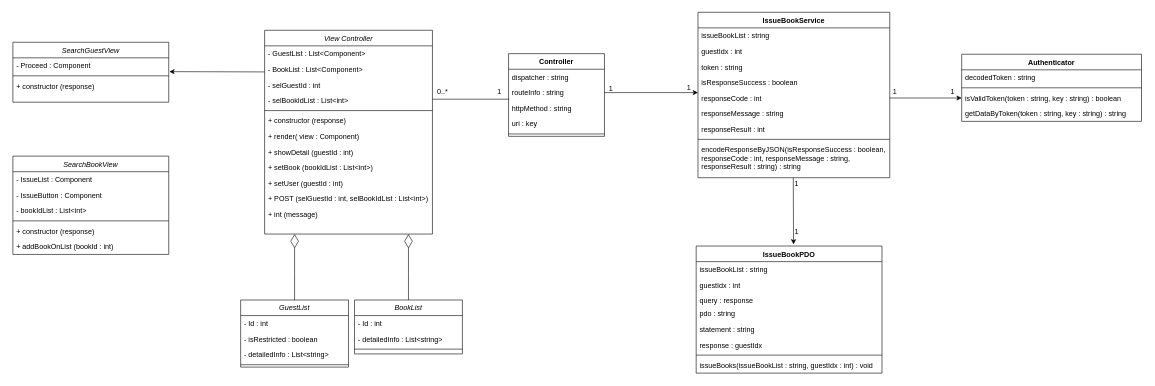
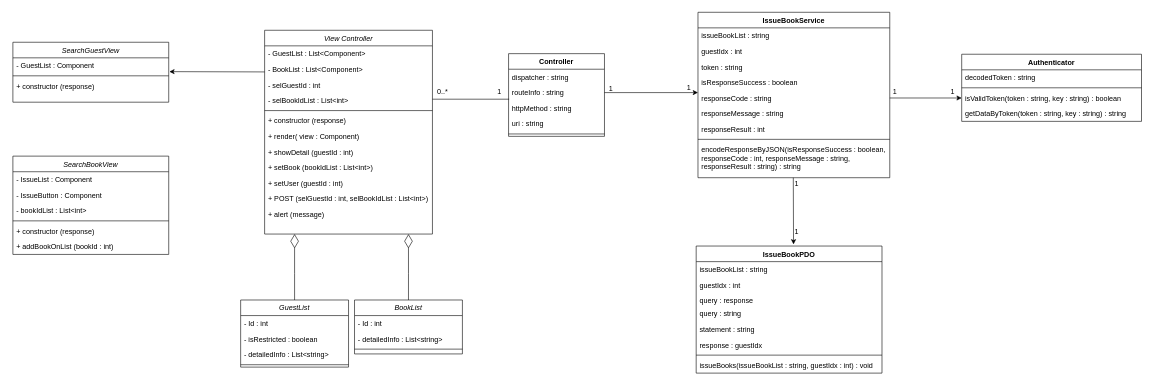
  <mxCell id="0" />
  <mxCell id="1" parent="0" />
  <mxCell id="2" value="View Controller" style="swimlane;fontStyle=2;align=center;verticalAlign=top;childLayout=stackLayout;horizontal=1;startSize=26;horizontalStack=0;resizeParent=1;resizeLast=0;collapsible=1;marginBottom=0;rounded=0;shadow=0;strokeWidth=1;" parent="1" vertex="1"><mxGeometry x="440" y="50" width="280" height="340" as="geometry"><mxRectangle x="230" y="140" width="160" height="26" as="alternateBounds" /></mxGeometry></mxCell>
  <mxCell id="3" value="- GuestList : List&lt;Component&gt;" style="text;align=left;verticalAlign=top;spacingLeft=4;spacingRight=4;overflow=hidden;rotatable=0;points=[[0,0.5],[1,0.5]];portConstraint=eastwest;rounded=0;shadow=0;html=0;" parent="2" vertex="1"><mxGeometry y="26" width="280" height="26" as="geometry" /></mxCell>
  <mxCell id="4" value="- BookList : List&lt;Component&gt;" style="text;align=left;verticalAlign=top;spacingLeft=4;spacingRight=4;overflow=hidden;rotatable=0;points=[[0,0.5],[1,0.5]];portConstraint=eastwest;rounded=0;shadow=0;html=0;" parent="2" vertex="1"><mxGeometry y="52" width="280" height="26" as="geometry" /></mxCell>
  <mxCell id="5" value="- selGuestId : int" style="text;align=left;verticalAlign=top;spacingLeft=4;spacingRight=4;overflow=hidden;rotatable=0;points=[[0,0.5],[1,0.5]];portConstraint=eastwest;rounded=0;shadow=0;html=0;" parent="2" vertex="1"><mxGeometry y="78" width="280" height="26" as="geometry" /></mxCell>
  <mxCell id="6" value="- selBookIdList : List&lt;int&gt;" style="text;align=left;verticalAlign=top;spacingLeft=4;spacingRight=4;overflow=hidden;rotatable=0;points=[[0,0.5],[1,0.5]];portConstraint=eastwest;rounded=0;shadow=0;html=0;" parent="2" vertex="1"><mxGeometry y="104" width="280" height="26" as="geometry" /></mxCell>
  <mxCell id="7" value="" style="line;html=1;strokeWidth=1;align=left;verticalAlign=middle;spacingTop=-1;spacingLeft=3;spacingRight=3;rotatable=0;labelPosition=right;points=[];portConstraint=eastwest;" parent="2" vertex="1"><mxGeometry y="130" width="280" height="8" as="geometry" /></mxCell>
  <mxCell id="8" value="+ constructor (response)" style="text;align=left;verticalAlign=top;spacingLeft=4;spacingRight=4;overflow=hidden;rotatable=0;points=[[0,0.5],[1,0.5]];portConstraint=eastwest;rounded=0;shadow=0;html=0;" parent="2" vertex="1"><mxGeometry y="138" width="280" height="26" as="geometry" /></mxCell>
  <mxCell id="9" value="+ render( view : Component)" style="text;align=left;verticalAlign=top;spacingLeft=4;spacingRight=4;overflow=hidden;rotatable=0;points=[[0,0.5],[1,0.5]];portConstraint=eastwest;rounded=0;shadow=0;html=0;" parent="2" vertex="1"><mxGeometry y="164" width="280" height="26" as="geometry" /></mxCell>
  <mxCell id="10" value="+ showDetail (guestId : int)" style="text;align=left;verticalAlign=top;spacingLeft=4;spacingRight=4;overflow=hidden;rotatable=0;points=[[0,0.5],[1,0.5]];portConstraint=eastwest;rounded=0;shadow=0;html=0;" parent="2" vertex="1"><mxGeometry y="190" width="280" height="26" as="geometry" /></mxCell>
  <mxCell id="11" value="+ setBook (bookIdList : List&lt;int&gt;)" style="text;align=left;verticalAlign=top;spacingLeft=4;spacingRight=4;overflow=hidden;rotatable=0;points=[[0,0.5],[1,0.5]];portConstraint=eastwest;rounded=0;shadow=0;html=0;" parent="2" vertex="1"><mxGeometry y="216" width="280" height="26" as="geometry" /></mxCell>
  <mxCell id="12" value="+ setUser (guestId : int)" style="text;align=left;verticalAlign=top;spacingLeft=4;spacingRight=4;overflow=hidden;rotatable=0;points=[[0,0.5],[1,0.5]];portConstraint=eastwest;rounded=0;shadow=0;html=0;" parent="2" vertex="1"><mxGeometry y="242" width="280" height="26" as="geometry" /></mxCell>
  <mxCell id="13" value="+ POST (selGuestId : int, selBookIdList : List&lt;int&gt;)" style="text;align=left;verticalAlign=top;spacingLeft=4;spacingRight=4;overflow=hidden;rotatable=0;points=[[0,0.5],[1,0.5]];portConstraint=eastwest;rounded=0;shadow=0;html=0;" parent="2" vertex="1"><mxGeometry y="268" width="280" height="26" as="geometry" /></mxCell>
- <mxCell id="14" value="+ int (message)" style="text;align=left;verticalAlign=top;spacingLeft=4;spacingRight=4;overflow=hidden;rotatable=0;points=[[0,0.5],[1,0.5]];portConstraint=eastwest;rounded=0;shadow=0;html=0;" parent="2" vertex="1"><mxGeometry y="294" width="280" height="26" as="geometry" /></mxCell>
+ <mxCell id="14" value="+ alert (message)" style="text;align=left;verticalAlign=top;spacingLeft=4;spacingRight=4;overflow=hidden;rotatable=0;points=[[0,0.5],[1,0.5]];portConstraint=eastwest;rounded=0;shadow=0;html=0;" parent="2" vertex="1"><mxGeometry y="294" width="280" height="26" as="geometry" /></mxCell>
  <mxCell id="15" value="SearchGuestView" style="swimlane;fontStyle=2;align=center;verticalAlign=top;childLayout=stackLayout;horizontal=1;startSize=26;horizontalStack=0;resizeParent=1;resizeLast=0;collapsible=1;marginBottom=0;rounded=0;shadow=0;strokeWidth=1;" parent="1" vertex="1"><mxGeometry x="20" y="70" width="260" height="100" as="geometry"><mxRectangle x="230" y="140" width="160" height="26" as="alternateBounds" /></mxGeometry></mxCell>
- <mxCell id="16" value="- Proceed : Component" style="text;align=left;verticalAlign=top;spacingLeft=4;spacingRight=4;overflow=hidden;rotatable=0;points=[[0,0.5],[1,0.5]];portConstraint=eastwest;rounded=0;shadow=0;html=0;" parent="15" vertex="1"><mxGeometry y="26" width="260" height="26" as="geometry" /></mxCell>
+ <mxCell id="16" value="- GuestList : Component" style="text;align=left;verticalAlign=top;spacingLeft=4;spacingRight=4;overflow=hidden;rotatable=0;points=[[0,0.5],[1,0.5]];portConstraint=eastwest;rounded=0;shadow=0;html=0;" parent="15" vertex="1"><mxGeometry y="26" width="260" height="26" as="geometry" /></mxCell>
  <mxCell id="17" value="" style="line;html=1;strokeWidth=1;align=left;verticalAlign=middle;spacingTop=-1;spacingLeft=3;spacingRight=3;rotatable=0;labelPosition=right;points=[];portConstraint=eastwest;" parent="15" vertex="1"><mxGeometry y="52" width="260" height="8" as="geometry" /></mxCell>
  <mxCell id="18" value="+ constructor (response)" style="text;align=left;verticalAlign=top;spacingLeft=4;spacingRight=4;overflow=hidden;rotatable=0;points=[[0,0.5],[1,0.5]];portConstraint=eastwest;rounded=0;shadow=0;html=0;" parent="15" vertex="1"><mxGeometry y="60" width="260" height="26" as="geometry" /></mxCell>
  <mxCell id="19" value="SearchBookView" style="swimlane;fontStyle=2;align=center;verticalAlign=top;childLayout=stackLayout;horizontal=1;startSize=26;horizontalStack=0;resizeParent=1;resizeLast=0;collapsible=1;marginBottom=0;rounded=0;shadow=0;strokeWidth=1;" parent="1" vertex="1"><mxGeometry x="20" y="260" width="260" height="164" as="geometry"><mxRectangle x="230" y="140" width="160" height="26" as="alternateBounds" /></mxGeometry></mxCell>
  <mxCell id="20" value="- IssueList : Component" style="text;align=left;verticalAlign=top;spacingLeft=4;spacingRight=4;overflow=hidden;rotatable=0;points=[[0,0.5],[1,0.5]];portConstraint=eastwest;rounded=0;shadow=0;html=0;" parent="19" vertex="1"><mxGeometry y="26" width="260" height="26" as="geometry" /></mxCell>
  <mxCell id="21" value="- IssueButton : Component" style="text;align=left;verticalAlign=top;spacingLeft=4;spacingRight=4;overflow=hidden;rotatable=0;points=[[0,0.5],[1,0.5]];portConstraint=eastwest;rounded=0;shadow=0;html=0;" parent="19" vertex="1"><mxGeometry y="52" width="260" height="26" as="geometry" /></mxCell>
  <mxCell id="22" value="- bookIdList : List&lt;int&gt;" style="text;align=left;verticalAlign=top;spacingLeft=4;spacingRight=4;overflow=hidden;rotatable=0;points=[[0,0.5],[1,0.5]];portConstraint=eastwest;rounded=0;shadow=0;html=0;" parent="19" vertex="1"><mxGeometry y="78" width="260" height="26" as="geometry" /></mxCell>
  <mxCell id="23" value="" style="line;html=1;strokeWidth=1;align=left;verticalAlign=middle;spacingTop=-1;spacingLeft=3;spacingRight=3;rotatable=0;labelPosition=right;points=[];portConstraint=eastwest;" parent="19" vertex="1"><mxGeometry y="104" width="260" height="8" as="geometry" /></mxCell>
  <mxCell id="24" value="+ constructor (response)" style="text;align=left;verticalAlign=top;spacingLeft=4;spacingRight=4;overflow=hidden;rotatable=0;points=[[0,0.5],[1,0.5]];portConstraint=eastwest;rounded=0;shadow=0;html=0;" parent="19" vertex="1"><mxGeometry y="112" width="260" height="26" as="geometry" /></mxCell>
  <mxCell id="25" value="+ addBookOnList (bookId : int)" style="text;align=left;verticalAlign=top;spacingLeft=4;spacingRight=4;overflow=hidden;rotatable=0;points=[[0,0.5],[1,0.5]];portConstraint=eastwest;rounded=0;shadow=0;html=0;" parent="19" vertex="1"><mxGeometry y="138" width="260" height="26" as="geometry" /></mxCell>
  <mxCell id="26" style="edgeStyle=orthogonalEdgeStyle;rounded=0;orthogonalLoop=1;jettySize=auto;html=1;exitX=0.5;exitY=0;exitDx=0;exitDy=0;endArrow=diamondThin;endFill=0;endSize=21;" parent="1" source="27" edge="1"><mxGeometry relative="1" as="geometry"><mxPoint x="490" y="390" as="targetPoint" /></mxGeometry></mxCell>
  <mxCell id="27" value="GuestList" style="swimlane;fontStyle=2;align=center;verticalAlign=top;childLayout=stackLayout;horizontal=1;startSize=26;horizontalStack=0;resizeParent=1;resizeLast=0;collapsible=1;marginBottom=0;rounded=0;shadow=0;strokeWidth=1;" parent="1" vertex="1"><mxGeometry x="400" y="500" width="180" height="112" as="geometry"><mxRectangle x="230" y="140" width="160" height="26" as="alternateBounds" /></mxGeometry></mxCell>
  <mxCell id="28" value="- Id : int" style="text;align=left;verticalAlign=top;spacingLeft=4;spacingRight=4;overflow=hidden;rotatable=0;points=[[0,0.5],[1,0.5]];portConstraint=eastwest;rounded=0;shadow=0;html=0;" parent="27" vertex="1"><mxGeometry y="26" width="180" height="26" as="geometry" /></mxCell>
  <mxCell id="29" value="- isRestricted : boolean" style="text;align=left;verticalAlign=top;spacingLeft=4;spacingRight=4;overflow=hidden;rotatable=0;points=[[0,0.5],[1,0.5]];portConstraint=eastwest;rounded=0;shadow=0;html=0;" parent="27" vertex="1"><mxGeometry y="52" width="180" height="26" as="geometry" /></mxCell>
  <mxCell id="30" value="- detailedInfo : List&lt;string&gt;" style="text;align=left;verticalAlign=top;spacingLeft=4;spacingRight=4;overflow=hidden;rotatable=0;points=[[0,0.5],[1,0.5]];portConstraint=eastwest;rounded=0;shadow=0;html=0;" parent="27" vertex="1"><mxGeometry y="78" width="180" height="26" as="geometry" /></mxCell>
  <mxCell id="31" value="" style="line;html=1;strokeWidth=1;align=left;verticalAlign=middle;spacingTop=-1;spacingLeft=3;spacingRight=3;rotatable=0;labelPosition=right;points=[];portConstraint=eastwest;" parent="27" vertex="1"><mxGeometry y="104" width="180" height="8" as="geometry" /></mxCell>
  <mxCell id="32" value="BookList" style="swimlane;fontStyle=2;align=center;verticalAlign=top;childLayout=stackLayout;horizontal=1;startSize=26;horizontalStack=0;resizeParent=1;resizeLast=0;collapsible=1;marginBottom=0;rounded=0;shadow=0;strokeWidth=1;" parent="1" vertex="1"><mxGeometry x="590" y="500" width="180" height="90" as="geometry"><mxRectangle x="230" y="140" width="160" height="26" as="alternateBounds" /></mxGeometry></mxCell>
  <mxCell id="33" value="- Id : int" style="text;align=left;verticalAlign=top;spacingLeft=4;spacingRight=4;overflow=hidden;rotatable=0;points=[[0,0.5],[1,0.5]];portConstraint=eastwest;rounded=0;shadow=0;html=0;" parent="32" vertex="1"><mxGeometry y="26" width="180" height="26" as="geometry" /></mxCell>
  <mxCell id="34" value="- detailedInfo : List&lt;string&gt;" style="text;align=left;verticalAlign=top;spacingLeft=4;spacingRight=4;overflow=hidden;rotatable=0;points=[[0,0.5],[1,0.5]];portConstraint=eastwest;rounded=0;shadow=0;html=0;" parent="32" vertex="1"><mxGeometry y="52" width="180" height="26" as="geometry" /></mxCell>
  <mxCell id="35" value="" style="line;html=1;strokeWidth=1;align=left;verticalAlign=middle;spacingTop=-1;spacingLeft=3;spacingRight=3;rotatable=0;labelPosition=right;points=[];portConstraint=eastwest;" parent="32" vertex="1"><mxGeometry y="78" width="180" height="8" as="geometry" /></mxCell>
  <mxCell id="36" style="edgeStyle=orthogonalEdgeStyle;rounded=0;orthogonalLoop=1;jettySize=auto;html=1;exitX=0.5;exitY=0;exitDx=0;exitDy=0;endArrow=diamondThin;endFill=0;endSize=21;" parent="1" source="32" edge="1"><mxGeometry relative="1" as="geometry"><mxPoint x="670" y="498" as="sourcePoint" /><mxPoint x="680" y="390" as="targetPoint" /></mxGeometry></mxCell>
  <mxCell id="37" value="" style="endArrow=classic;html=1;entryX=1.004;entryY=0.885;entryDx=0;entryDy=0;entryPerimeter=0;" edge="1" parent="1" target="16"><mxGeometry width="50" height="50" relative="1" as="geometry"><mxPoint x="440" y="119.5" as="sourcePoint" /><mxPoint x="380" y="119.5" as="targetPoint" /></mxGeometry></mxCell>
  <mxCell id="38" value="1" style="text;html=1;strokeColor=none;fillColor=none;align=center;verticalAlign=middle;whiteSpace=wrap;rounded=0;" vertex="1" parent="1"><mxGeometry x="827" y="143" width="10" height="20" as="geometry" /></mxCell>
  <mxCell id="39" value="0..*" style="text;html=1;strokeColor=none;fillColor=none;align=center;verticalAlign=middle;whiteSpace=wrap;rounded=0;" vertex="1" parent="1"><mxGeometry x="727" y="143" width="20" height="20" as="geometry" /></mxCell>
  <mxCell id="40" value="IssueBookService" style="swimlane;fontStyle=1;align=center;verticalAlign=top;childLayout=stackLayout;horizontal=1;startSize=26;horizontalStack=0;resizeParent=1;resizeParentMax=0;resizeLast=0;collapsible=1;marginBottom=0;" vertex="1" parent="1"><mxGeometry x="1163" y="20" width="320" height="276" as="geometry" /></mxCell>
  <mxCell id="41" value="issueBookList : string" style="text;strokeColor=none;fillColor=none;align=left;verticalAlign=top;spacingLeft=4;spacingRight=4;overflow=hidden;rotatable=0;points=[[0,0.5],[1,0.5]];portConstraint=eastwest;" vertex="1" parent="40"><mxGeometry y="26" width="320" height="26" as="geometry" /></mxCell>
  <mxCell id="42" value="guestIdx : int" style="text;strokeColor=none;fillColor=none;align=left;verticalAlign=top;spacingLeft=4;spacingRight=4;overflow=hidden;rotatable=0;points=[[0,0.5],[1,0.5]];portConstraint=eastwest;" vertex="1" parent="40"><mxGeometry y="52" width="320" height="26" as="geometry" /></mxCell>
  <mxCell id="43" value="token : string" style="text;strokeColor=none;fillColor=none;align=left;verticalAlign=top;spacingLeft=4;spacingRight=4;overflow=hidden;rotatable=0;points=[[0,0.5],[1,0.5]];portConstraint=eastwest;" vertex="1" parent="40"><mxGeometry y="78" width="320" height="26" as="geometry" /></mxCell>
  <mxCell id="44" value="isResponseSuccess : boolean" style="text;strokeColor=none;fillColor=none;align=left;verticalAlign=top;spacingLeft=4;spacingRight=4;overflow=hidden;rotatable=0;points=[[0,0.5],[1,0.5]];portConstraint=eastwest;" vertex="1" parent="40"><mxGeometry y="104" width="320" height="26" as="geometry" /></mxCell>
- <mxCell id="45" value="responseCode : int" style="text;strokeColor=none;fillColor=none;align=left;verticalAlign=top;spacingLeft=4;spacingRight=4;overflow=hidden;rotatable=0;points=[[0,0.5],[1,0.5]];portConstraint=eastwest;" vertex="1" parent="40"><mxGeometry y="130" width="320" height="26" as="geometry" /></mxCell>
+ <mxCell id="45" value="responseCode : string" style="text;strokeColor=none;fillColor=none;align=left;verticalAlign=top;spacingLeft=4;spacingRight=4;overflow=hidden;rotatable=0;points=[[0,0.5],[1,0.5]];portConstraint=eastwest;" vertex="1" parent="40"><mxGeometry y="130" width="320" height="26" as="geometry" /></mxCell>
  <mxCell id="46" value="responseMessage : string" style="text;strokeColor=none;fillColor=none;align=left;verticalAlign=top;spacingLeft=4;spacingRight=4;overflow=hidden;rotatable=0;points=[[0,0.5],[1,0.5]];portConstraint=eastwest;" vertex="1" parent="40"><mxGeometry y="156" width="320" height="26" as="geometry" /></mxCell>
  <mxCell id="47" value="responseResult : int" style="text;strokeColor=none;fillColor=none;align=left;verticalAlign=top;spacingLeft=4;spacingRight=4;overflow=hidden;rotatable=0;points=[[0,0.5],[1,0.5]];portConstraint=eastwest;" vertex="1" parent="40"><mxGeometry y="182" width="320" height="26" as="geometry" /></mxCell>
  <mxCell id="48" value="" style="line;strokeWidth=1;fillColor=none;align=left;verticalAlign=middle;spacingTop=-1;spacingLeft=3;spacingRight=3;rotatable=0;labelPosition=right;points=[];portConstraint=eastwest;" vertex="1" parent="40"><mxGeometry y="208" width="320" height="8" as="geometry" /></mxCell>
  <mxCell id="49" value="encodeResponseByJSON(isResponseSuccess : boolean,&#10;responseCode : int, responseMessage : string,&#10;responseResult : string) : string" style="text;strokeColor=none;fillColor=none;align=left;verticalAlign=top;spacingLeft=4;spacingRight=4;overflow=hidden;rotatable=0;points=[[0,0.5],[1,0.5]];portConstraint=eastwest;" vertex="1" parent="40"><mxGeometry y="216" width="320" height="60" as="geometry" /></mxCell>
  <mxCell id="50" value="IssueBookPDO" style="swimlane;fontStyle=1;align=center;verticalAlign=top;childLayout=stackLayout;horizontal=1;startSize=26;horizontalStack=0;resizeParent=1;resizeParentMax=0;resizeLast=0;collapsible=1;marginBottom=0;" vertex="1" parent="1"><mxGeometry x="1160" y="410" width="310" height="212" as="geometry" /></mxCell>
  <mxCell id="51" value="issueBookList : string" style="text;strokeColor=none;fillColor=none;align=left;verticalAlign=top;spacingLeft=4;spacingRight=4;overflow=hidden;rotatable=0;points=[[0,0.5],[1,0.5]];portConstraint=eastwest;" vertex="1" parent="50"><mxGeometry y="26" width="310" height="26" as="geometry" /></mxCell>
  <mxCell id="52" value="guestIdx : int" style="text;strokeColor=none;fillColor=none;align=left;verticalAlign=top;spacingLeft=4;spacingRight=4;overflow=hidden;rotatable=0;points=[[0,0.5],[1,0.5]];portConstraint=eastwest;" vertex="1" parent="50"><mxGeometry y="52" width="310" height="26" as="geometry" /></mxCell>
  <mxCell id="53" value="query : response" style="text;strokeColor=none;fillColor=none;align=left;verticalAlign=top;spacingLeft=4;spacingRight=4;overflow=hidden;rotatable=0;points=[[0,0.5],[1,0.5]];portConstraint=eastwest;" vertex="1" parent="50"><mxGeometry y="78" width="310" height="22" as="geometry" /></mxCell>
- <mxCell id="54" value="pdo : string" style="text;strokeColor=none;fillColor=none;align=left;verticalAlign=top;spacingLeft=4;spacingRight=4;overflow=hidden;rotatable=0;points=[[0,0.5],[1,0.5]];portConstraint=eastwest;" vertex="1" parent="50"><mxGeometry y="100" width="310" height="26" as="geometry" /></mxCell>
+ <mxCell id="54" value="query : string" style="text;strokeColor=none;fillColor=none;align=left;verticalAlign=top;spacingLeft=4;spacingRight=4;overflow=hidden;rotatable=0;points=[[0,0.5],[1,0.5]];portConstraint=eastwest;" vertex="1" parent="50"><mxGeometry y="100" width="310" height="26" as="geometry" /></mxCell>
  <mxCell id="55" value="statement : string" style="text;strokeColor=none;fillColor=none;align=left;verticalAlign=top;spacingLeft=4;spacingRight=4;overflow=hidden;rotatable=0;points=[[0,0.5],[1,0.5]];portConstraint=eastwest;" vertex="1" parent="50"><mxGeometry y="126" width="310" height="26" as="geometry" /></mxCell>
  <mxCell id="56" value="response : guestIdx" style="text;strokeColor=none;fillColor=none;align=left;verticalAlign=top;spacingLeft=4;spacingRight=4;overflow=hidden;rotatable=0;points=[[0,0.5],[1,0.5]];portConstraint=eastwest;" vertex="1" parent="50"><mxGeometry y="152" width="310" height="26" as="geometry" /></mxCell>
  <mxCell id="57" value="" style="line;strokeWidth=1;fillColor=none;align=left;verticalAlign=middle;spacingTop=-1;spacingLeft=3;spacingRight=3;rotatable=0;labelPosition=right;points=[];portConstraint=eastwest;" vertex="1" parent="50"><mxGeometry y="178" width="310" height="8" as="geometry" /></mxCell>
  <mxCell id="58" value="issueBooks(issueBookList : string, guestIdx : int) : void" style="text;strokeColor=none;fillColor=none;align=left;verticalAlign=top;spacingLeft=4;spacingRight=4;overflow=hidden;rotatable=0;points=[[0,0.5],[1,0.5]];portConstraint=eastwest;" vertex="1" parent="50"><mxGeometry y="186" width="310" height="26" as="geometry" /></mxCell>
  <mxCell id="59" value="" style="endArrow=classic;html=1;exitX=1;exitY=0.5;exitDx=0;exitDy=0;entryX=0;entryY=0.5;entryDx=0;entryDy=0;" edge="1" parent="1" source="45" target="64"><mxGeometry width="50" height="50" relative="1" as="geometry"><mxPoint x="1543" y="80" as="sourcePoint" /><mxPoint x="1663" y="80" as="targetPoint" /></mxGeometry></mxCell>
  <mxCell id="60" value="1" style="text;html=1;strokeColor=none;fillColor=none;align=center;verticalAlign=middle;whiteSpace=wrap;rounded=0;" vertex="1" parent="1"><mxGeometry x="1487" y="136" width="10" height="34" as="geometry" /></mxCell>
  <mxCell id="61" value="Authenticator" style="swimlane;fontStyle=1;align=center;verticalAlign=top;childLayout=stackLayout;horizontal=1;startSize=26;horizontalStack=0;resizeParent=1;resizeParentMax=0;resizeLast=0;collapsible=1;marginBottom=0;" vertex="1" parent="1"><mxGeometry x="1603" y="90" width="300" height="112" as="geometry" /></mxCell>
  <mxCell id="62" value="decodedToken : string" style="text;strokeColor=none;fillColor=none;align=left;verticalAlign=top;spacingLeft=4;spacingRight=4;overflow=hidden;rotatable=0;points=[[0,0.5],[1,0.5]];portConstraint=eastwest;" vertex="1" parent="61"><mxGeometry y="26" width="300" height="26" as="geometry" /></mxCell>
  <mxCell id="63" value="" style="line;strokeWidth=1;fillColor=none;align=left;verticalAlign=middle;spacingTop=-1;spacingLeft=3;spacingRight=3;rotatable=0;labelPosition=right;points=[];portConstraint=eastwest;" vertex="1" parent="61"><mxGeometry y="52" width="300" height="8" as="geometry" /></mxCell>
  <mxCell id="64" value="isValidToken(token : string, key : string) : boolean" style="text;strokeColor=none;fillColor=none;align=left;verticalAlign=top;spacingLeft=4;spacingRight=4;overflow=hidden;rotatable=0;points=[[0,0.5],[1,0.5]];portConstraint=eastwest;" vertex="1" parent="61"><mxGeometry y="60" width="300" height="26" as="geometry" /></mxCell>
  <mxCell id="65" value="getDataByToken(token : string, key : string) : string" style="text;strokeColor=none;fillColor=none;align=left;verticalAlign=top;spacingLeft=4;spacingRight=4;overflow=hidden;rotatable=0;points=[[0,0.5],[1,0.5]];portConstraint=eastwest;" vertex="1" parent="61"><mxGeometry y="86" width="300" height="26" as="geometry" /></mxCell>
  <mxCell id="66" value="1" style="text;html=1;strokeColor=none;fillColor=none;align=center;verticalAlign=middle;whiteSpace=wrap;rounded=0;" vertex="1" parent="1"><mxGeometry x="1583" y="143" width="10" height="20" as="geometry" /></mxCell>
  <mxCell id="67" value="" style="endArrow=classic;html=1;entryX=0.524;entryY=-0.013;entryDx=0;entryDy=0;exitX=0.497;exitY=1;exitDx=0;exitDy=0;exitPerimeter=0;entryPerimeter=0;" edge="1" parent="1" source="49" target="50"><mxGeometry width="50" height="50" relative="1" as="geometry"><mxPoint x="1322.5" y="296" as="sourcePoint" /><mxPoint x="1322.5" y="346" as="targetPoint" /></mxGeometry></mxCell>
  <mxCell id="68" value="1" style="text;html=1;strokeColor=none;fillColor=none;align=center;verticalAlign=middle;whiteSpace=wrap;rounded=0;" vertex="1" parent="1"><mxGeometry x="1323" y="370" width="10" height="34" as="geometry" /></mxCell>
  <mxCell id="69" value="1" style="text;html=1;strokeColor=none;fillColor=none;align=center;verticalAlign=middle;whiteSpace=wrap;rounded=0;" vertex="1" parent="1"><mxGeometry x="1323" y="290" width="10" height="34" as="geometry" /></mxCell>
  <mxCell id="70" value="Controller" style="swimlane;fontStyle=1;align=center;verticalAlign=top;childLayout=stackLayout;horizontal=1;startSize=26;horizontalStack=0;resizeParent=1;resizeParentMax=0;resizeLast=0;collapsible=1;marginBottom=0;" vertex="1" parent="1"><mxGeometry x="847" y="89" width="160" height="138" as="geometry" /></mxCell>
  <mxCell id="71" value="dispatcher : string" style="text;strokeColor=none;fillColor=none;align=left;verticalAlign=top;spacingLeft=4;spacingRight=4;overflow=hidden;rotatable=0;points=[[0,0.5],[1,0.5]];portConstraint=eastwest;" vertex="1" parent="70"><mxGeometry y="26" width="160" height="26" as="geometry" /></mxCell>
  <mxCell id="72" value="routeInfo : string" style="text;strokeColor=none;fillColor=none;align=left;verticalAlign=top;spacingLeft=4;spacingRight=4;overflow=hidden;rotatable=0;points=[[0,0.5],[1,0.5]];portConstraint=eastwest;" vertex="1" parent="70"><mxGeometry y="52" width="160" height="26" as="geometry" /></mxCell>
  <mxCell id="73" value="httpMethod : string" style="text;strokeColor=none;fillColor=none;align=left;verticalAlign=top;spacingLeft=4;spacingRight=4;overflow=hidden;rotatable=0;points=[[0,0.5],[1,0.5]];portConstraint=eastwest;" vertex="1" parent="70"><mxGeometry y="78" width="160" height="26" as="geometry" /></mxCell>
- <mxCell id="74" value="uri : key" style="text;strokeColor=none;fillColor=none;align=left;verticalAlign=top;spacingLeft=4;spacingRight=4;overflow=hidden;rotatable=0;points=[[0,0.5],[1,0.5]];portConstraint=eastwest;" vertex="1" parent="70"><mxGeometry y="104" width="160" height="26" as="geometry" /></mxCell>
+ <mxCell id="74" value="uri : string" style="text;strokeColor=none;fillColor=none;align=left;verticalAlign=top;spacingLeft=4;spacingRight=4;overflow=hidden;rotatable=0;points=[[0,0.5],[1,0.5]];portConstraint=eastwest;" vertex="1" parent="70"><mxGeometry y="104" width="160" height="26" as="geometry" /></mxCell>
  <mxCell id="75" value="" style="line;strokeWidth=1;fillColor=none;align=left;verticalAlign=middle;spacingTop=-1;spacingLeft=3;spacingRight=3;rotatable=0;labelPosition=right;points=[];portConstraint=eastwest;" vertex="1" parent="70"><mxGeometry y="130" width="160" height="8" as="geometry" /></mxCell>
  <mxCell id="76" value="" style="endArrow=classic;html=1;exitX=1;exitY=0.5;exitDx=0;exitDy=0;" edge="1" parent="1" source="72"><mxGeometry width="50" height="50" relative="1" as="geometry"><mxPoint x="1043" y="163" as="sourcePoint" /><mxPoint x="1163" y="154" as="targetPoint" /></mxGeometry></mxCell>
  <mxCell id="77" value="1" style="text;html=1;strokeColor=none;fillColor=none;align=center;verticalAlign=middle;whiteSpace=wrap;rounded=0;" vertex="1" parent="1"><mxGeometry x="1013" y="130" width="10" height="34" as="geometry" /></mxCell>
  <mxCell id="78" value="1" style="text;html=1;strokeColor=none;fillColor=none;align=center;verticalAlign=middle;whiteSpace=wrap;rounded=0;" vertex="1" parent="1"><mxGeometry x="1143" y="129" width="10" height="34" as="geometry" /></mxCell>
  <mxCell id="79" value="" style="endArrow=none;html=1;entryX=0.006;entryY=-0.077;entryDx=0;entryDy=0;entryPerimeter=0;" edge="1" parent="1" target="73"><mxGeometry width="50" height="50" relative="1" as="geometry"><mxPoint x="720" y="165" as="sourcePoint" /><mxPoint x="827" y="167" as="targetPoint" /></mxGeometry></mxCell>
